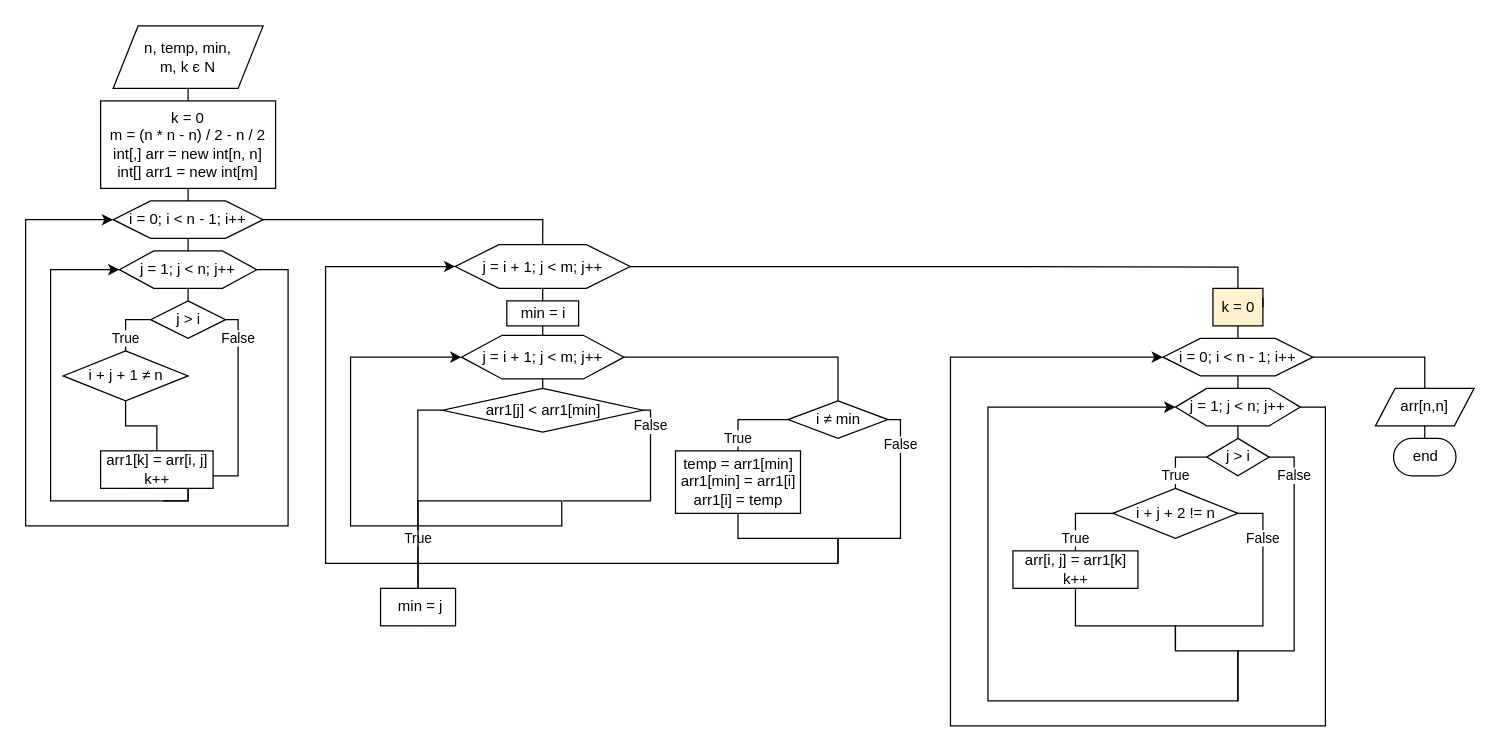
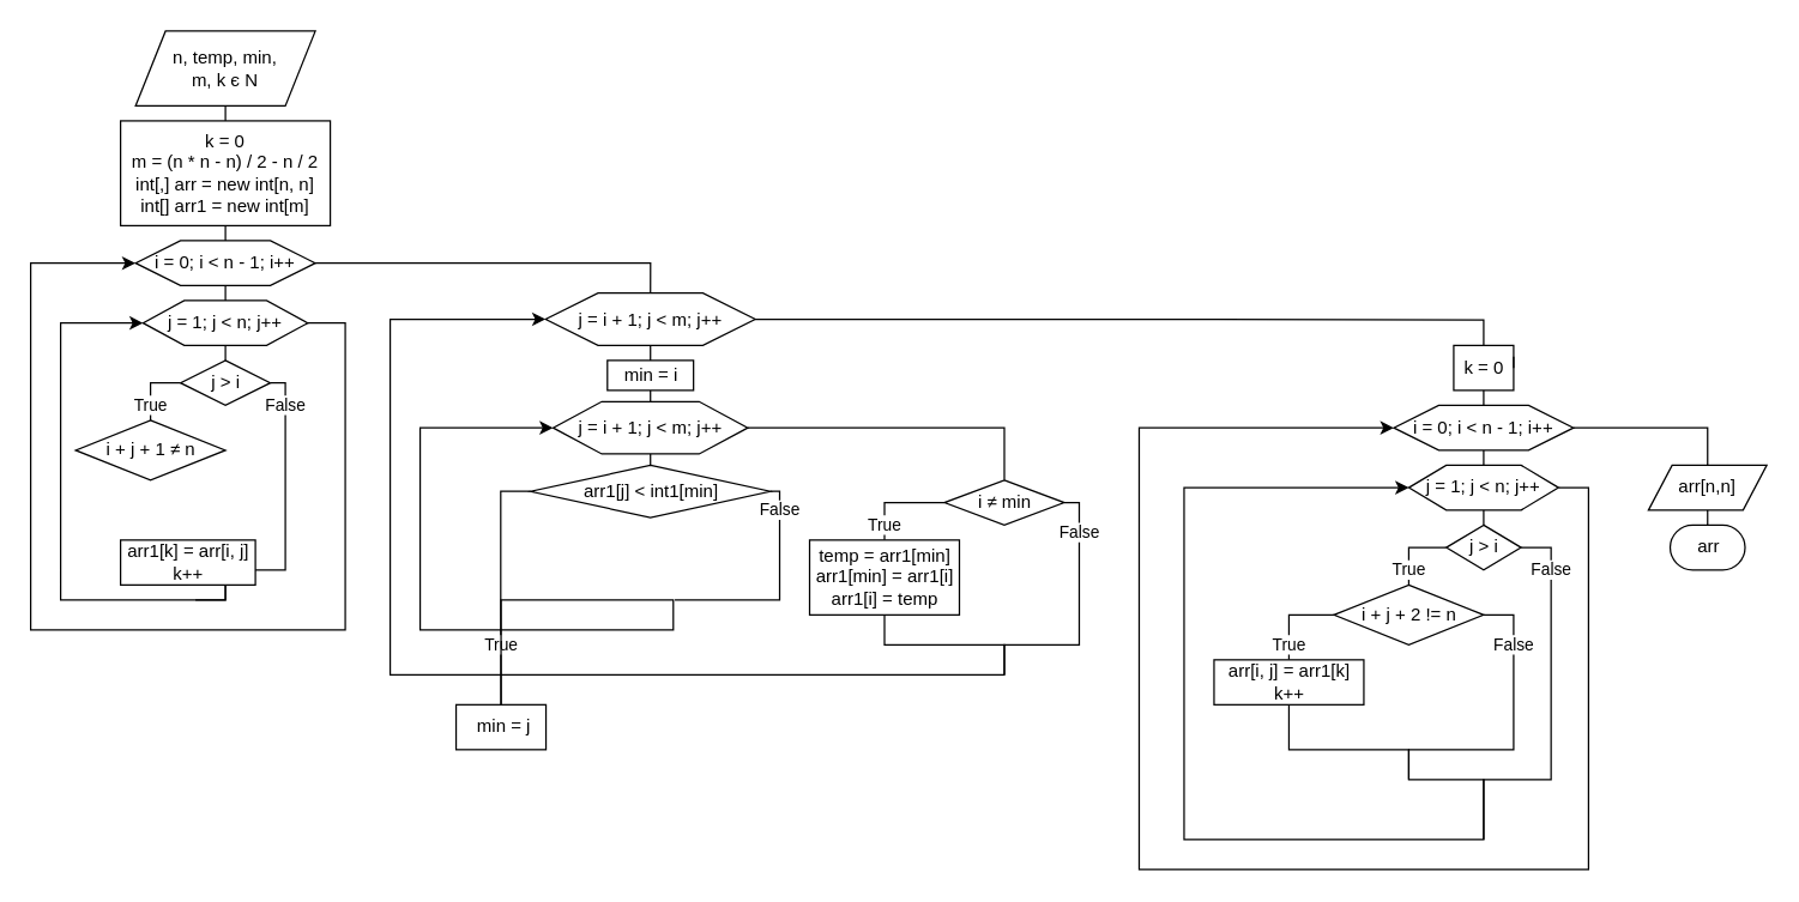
  <mxCell id="0" />
  <mxCell id="1" parent="0" />
  <mxCell id="2" style="edgeStyle=orthogonalEdgeStyle;rounded=0;orthogonalLoop=1;jettySize=auto;html=1;exitX=0.5;exitY=1;exitDx=0;exitDy=0;entryX=0.5;entryY=0;entryDx=0;entryDy=0;endArrow=none;endFill=0;" edge="1" parent="1" source="3" target="5"><mxGeometry relative="1" as="geometry" /></mxCell>
  <mxCell id="3" value="n, temp, min, &lt;br&gt;m,&amp;nbsp;k є N" style="shape=parallelogram;perimeter=parallelogramPerimeter;whiteSpace=wrap;html=1;fixedSize=1;" vertex="1" parent="1"><mxGeometry x="90" y="20" width="120" height="50" as="geometry" /></mxCell>
  <mxCell id="4" style="edgeStyle=orthogonalEdgeStyle;rounded=0;orthogonalLoop=1;jettySize=auto;html=1;exitX=0.5;exitY=1;exitDx=0;exitDy=0;entryX=0.5;entryY=0;entryDx=0;entryDy=0;endArrow=none;endFill=0;" edge="1" parent="1" source="5" target="8"><mxGeometry relative="1" as="geometry" /></mxCell>
  <mxCell id="5" value="&lt;span&gt;&lt;div&gt;k = 0&lt;/div&gt;&lt;div&gt;m = (n * n - n) / 2 - n / 2&lt;br&gt;&lt;/div&gt;&lt;div&gt;int[,] arr = new int[n, n]&lt;/div&gt;&lt;div&gt;int[] arr1 = new int[m]&lt;/div&gt;&lt;/span&gt;" style="rounded=0;whiteSpace=wrap;html=1;" vertex="1" parent="1"><mxGeometry x="80" y="80" width="140" height="70" as="geometry" /></mxCell>
  <mxCell id="6" style="edgeStyle=orthogonalEdgeStyle;rounded=0;orthogonalLoop=1;jettySize=auto;html=1;exitX=0.5;exitY=1;exitDx=0;exitDy=0;entryX=0.5;entryY=0;entryDx=0;entryDy=0;endArrow=none;endFill=0;" edge="1" parent="1" source="8" target="11"><mxGeometry relative="1" as="geometry" /></mxCell>
  <mxCell id="7" style="edgeStyle=orthogonalEdgeStyle;rounded=0;orthogonalLoop=1;jettySize=auto;html=1;exitX=1;exitY=0.5;exitDx=0;exitDy=0;entryX=0.5;entryY=0;entryDx=0;entryDy=0;endArrow=none;endFill=0;" edge="1" parent="1" source="8" target="26"><mxGeometry relative="1" as="geometry" /></mxCell>
  <mxCell id="8" value="&lt;span style=&quot;text-align: left&quot;&gt;i = 0; i &amp;lt; n - 1; i++&lt;/span&gt;" style="shape=hexagon;perimeter=hexagonPerimeter2;whiteSpace=wrap;html=1;size=0.25" vertex="1" parent="1"><mxGeometry x="90" y="160" width="120" height="30" as="geometry" /></mxCell>
  <mxCell id="9" style="edgeStyle=orthogonalEdgeStyle;rounded=0;orthogonalLoop=1;jettySize=auto;html=1;exitX=0.5;exitY=1;exitDx=0;exitDy=0;entryX=0.5;entryY=0;entryDx=0;entryDy=0;endArrow=none;endFill=0;" edge="1" parent="1" source="11" target="14"><mxGeometry relative="1" as="geometry" /></mxCell>
  <mxCell id="10" style="edgeStyle=orthogonalEdgeStyle;rounded=0;orthogonalLoop=1;jettySize=auto;html=1;exitX=1;exitY=0.5;exitDx=0;exitDy=0;endArrow=classic;endFill=1;entryX=0;entryY=0.5;entryDx=0;entryDy=0;" edge="1" parent="1" source="11" target="8"><mxGeometry relative="1" as="geometry"><mxPoint x="50" y="180" as="targetPoint" /><Array as="points"><mxPoint x="230" y="215" /><mxPoint x="230" y="420" /><mxPoint x="20" y="420" /><mxPoint x="20" y="175" /></Array></mxGeometry></mxCell>
  <mxCell id="11" value="&lt;span style=&quot;text-align: left&quot;&gt;j = 1; j &amp;lt; n; j++&lt;/span&gt;" style="shape=hexagon;perimeter=hexagonPerimeter2;whiteSpace=wrap;html=1;size=0.25;" vertex="1" parent="1"><mxGeometry x="95" y="200" width="110" height="30" as="geometry" /></mxCell>
  <mxCell id="12" value="False" style="edgeStyle=orthogonalEdgeStyle;rounded=0;orthogonalLoop=1;jettySize=auto;html=1;exitX=1;exitY=0.5;exitDx=0;exitDy=0;endArrow=none;endFill=0;" edge="1" parent="1" source="14"><mxGeometry x="-0.767" relative="1" as="geometry"><mxPoint x="130" y="400" as="targetPoint" /><Array as="points"><mxPoint x="190" y="255" /><mxPoint x="190" y="380" /><mxPoint x="150" y="380" /><mxPoint x="150" y="400" /></Array><mxPoint as="offset" /></mxGeometry></mxCell>
  <mxCell id="13" value="True" style="edgeStyle=orthogonalEdgeStyle;rounded=0;orthogonalLoop=1;jettySize=auto;html=1;exitX=0;exitY=0.5;exitDx=0;exitDy=0;entryX=0.5;entryY=0;entryDx=0;entryDy=0;endArrow=none;endFill=0;" edge="1" parent="1" source="14" target="18"><mxGeometry x="0.556" relative="1" as="geometry"><mxPoint as="offset" /></mxGeometry></mxCell>
  <mxCell id="14" value="&lt;span style=&quot;text-align: left&quot;&gt;j &amp;gt; i&lt;/span&gt;" style="shape=rhombus;html=1;dashed=0;whitespace=wrap;perimeter=rhombusPerimeter;" vertex="1" parent="1"><mxGeometry x="120" y="240" width="60" height="30" as="geometry" /></mxCell>
  <mxCell id="15" style="edgeStyle=orthogonalEdgeStyle;rounded=0;orthogonalLoop=1;jettySize=auto;html=1;exitX=0.5;exitY=1;exitDx=0;exitDy=0;entryX=0;entryY=0.5;entryDx=0;entryDy=0;endArrow=classic;endFill=1;" edge="1" parent="1" source="16" target="11"><mxGeometry relative="1" as="geometry"><Array as="points"><mxPoint x="100" y="380" /><mxPoint x="150" y="380" /><mxPoint x="150" y="400" /><mxPoint x="40" y="400" /><mxPoint x="40" y="215" /></Array></mxGeometry></mxCell>
  <mxCell id="16" value="&lt;span style=&quot;text-align: left&quot;&gt;arr1[k] = arr[i, j]&lt;br&gt;&lt;/span&gt;&lt;span style=&quot;text-align: left&quot;&gt;k++&lt;/span&gt;" style="html=1;dashed=0;whitespace=wrap;" vertex="1" parent="1"><mxGeometry x="80" y="360" width="90" height="30" as="geometry" /></mxCell>
- <mxCell id="17" style="edgeStyle=orthogonalEdgeStyle;rounded=0;orthogonalLoop=1;jettySize=auto;html=1;exitX=0.5;exitY=1;exitDx=0;exitDy=0;entryX=0.5;entryY=0;entryDx=0;entryDy=0;endArrow=none;endFill=0;" edge="1" parent="1" source="18" target="16"><mxGeometry relative="1" as="geometry" /></mxCell>
  <mxCell id="18" value="&lt;span style=&quot;text-align: left&quot;&gt;i + j + 1&amp;nbsp;&lt;/span&gt;≠&amp;nbsp;&lt;span style=&quot;text-align: left&quot;&gt;n&lt;/span&gt;" style="shape=rhombus;html=1;dashed=0;whitespace=wrap;perimeter=rhombusPerimeter;" vertex="1" parent="1"><mxGeometry x="50" y="280" width="100" height="40" as="geometry" /></mxCell>
  <mxCell id="19" style="edgeStyle=orthogonalEdgeStyle;rounded=0;orthogonalLoop=1;jettySize=auto;html=1;exitX=0.5;exitY=1;exitDx=0;exitDy=0;entryX=0.5;entryY=0;entryDx=0;entryDy=0;endArrow=none;endFill=0;" edge="1" parent="1" source="20" target="23"><mxGeometry relative="1" as="geometry" /></mxCell>
  <mxCell id="20" value="min = i" style="html=1;dashed=0;whitespace=wrap;" vertex="1" parent="1"><mxGeometry x="405" y="240" width="57.5" height="20" as="geometry" /></mxCell>
  <mxCell id="21" style="edgeStyle=orthogonalEdgeStyle;rounded=0;orthogonalLoop=1;jettySize=auto;html=1;exitX=0.5;exitY=1;exitDx=0;exitDy=0;entryX=0.5;entryY=0;entryDx=0;entryDy=0;endArrow=none;endFill=0;" edge="1" parent="1" source="23" target="29"><mxGeometry relative="1" as="geometry" /></mxCell>
  <mxCell id="22" style="edgeStyle=orthogonalEdgeStyle;rounded=0;orthogonalLoop=1;jettySize=auto;html=1;exitX=1;exitY=0.5;exitDx=0;exitDy=0;entryX=0.5;entryY=0;entryDx=0;entryDy=0;endArrow=none;endFill=0;" edge="1" parent="1" source="23" target="34"><mxGeometry relative="1" as="geometry" /></mxCell>
  <mxCell id="23" value="&lt;span style=&quot;text-align: left&quot;&gt;j = i + 1; j &amp;lt; m; j++&lt;/span&gt;" style="shape=hexagon;perimeter=hexagonPerimeter2;whiteSpace=wrap;html=1;size=0.25" vertex="1" parent="1"><mxGeometry x="368.75" y="267.5" width="130" height="35" as="geometry" /></mxCell>
  <mxCell id="24" style="edgeStyle=orthogonalEdgeStyle;rounded=0;orthogonalLoop=1;jettySize=auto;html=1;exitX=0.5;exitY=1;exitDx=0;exitDy=0;entryX=0.5;entryY=0;entryDx=0;entryDy=0;endArrow=none;endFill=0;" edge="1" parent="1" source="26" target="20"><mxGeometry relative="1" as="geometry" /></mxCell>
  <mxCell id="25" style="edgeStyle=orthogonalEdgeStyle;rounded=0;orthogonalLoop=1;jettySize=auto;html=1;exitX=1;exitY=0.5;exitDx=0;exitDy=0;entryX=0.5;entryY=0;entryDx=0;entryDy=0;endArrow=none;endFill=0;" edge="1" parent="1" source="26" target="38"><mxGeometry relative="1" as="geometry"><Array as="points"><mxPoint x="730" y="213" /><mxPoint x="960" y="213" /></Array></mxGeometry></mxCell>
  <mxCell id="26" value="&lt;span style=&quot;text-align: left&quot;&gt;j = i + 1; j &amp;lt; m; j++&lt;/span&gt;" style="shape=hexagon;perimeter=hexagonPerimeter2;whiteSpace=wrap;html=1;size=0.25" vertex="1" parent="1"><mxGeometry x="363.75" y="195" width="140" height="35" as="geometry" /></mxCell>
  <mxCell id="27" value="True" style="edgeStyle=orthogonalEdgeStyle;rounded=0;orthogonalLoop=1;jettySize=auto;html=1;exitX=0;exitY=0.5;exitDx=0;exitDy=0;entryX=0.5;entryY=0;entryDx=0;entryDy=0;endArrow=none;endFill=0;" edge="1" parent="1" source="29" target="31"><mxGeometry x="0.515" relative="1" as="geometry"><mxPoint as="offset" /></mxGeometry></mxCell>
  <mxCell id="28" value="False" style="edgeStyle=orthogonalEdgeStyle;rounded=0;orthogonalLoop=1;jettySize=auto;html=1;exitX=1;exitY=0.5;exitDx=0;exitDy=0;endArrow=none;endFill=0;" edge="1" parent="1" source="29"><mxGeometry x="-0.748" relative="1" as="geometry"><mxPoint x="450" y="400" as="targetPoint" /><Array as="points"><mxPoint x="520" y="328" /><mxPoint x="520" y="400" /></Array><mxPoint as="offset" /></mxGeometry></mxCell>
- <mxCell id="29" value="&lt;span style=&quot;text-align: left&quot;&gt;arr1[j] &amp;lt; arr1[min]&lt;/span&gt;" style="shape=rhombus;html=1;dashed=0;whitespace=wrap;perimeter=rhombusPerimeter;" vertex="1" parent="1"><mxGeometry x="353.75" y="310" width="160" height="35" as="geometry" /></mxCell>
+ <mxCell id="29" value="&lt;span style=&quot;text-align: left&quot;&gt;arr1[j] &amp;lt; int1[min]&lt;/span&gt;" style="shape=rhombus;html=1;dashed=0;whitespace=wrap;perimeter=rhombusPerimeter;" vertex="1" parent="1"><mxGeometry x="353.75" y="310" width="160" height="35" as="geometry" /></mxCell>
  <mxCell id="30" style="edgeStyle=orthogonalEdgeStyle;rounded=0;orthogonalLoop=1;jettySize=auto;html=1;exitX=0.5;exitY=1;exitDx=0;exitDy=0;entryX=0;entryY=0.5;entryDx=0;entryDy=0;endArrow=classic;endFill=1;" edge="1" parent="1" source="31" target="23"><mxGeometry relative="1" as="geometry"><Array as="points"><mxPoint x="334" y="400" /><mxPoint x="449" y="400" /><mxPoint x="449" y="420" /><mxPoint x="280" y="420" /><mxPoint x="280" y="285" /></Array></mxGeometry></mxCell>
  <mxCell id="31" value="&lt;span style=&quot;text-align: left&quot;&gt;&amp;nbsp;min = j&lt;/span&gt;" style="html=1;dashed=0;whitespace=wrap;" vertex="1" parent="1"><mxGeometry x="304" y="470" width="60" height="30" as="geometry" /></mxCell>
  <mxCell id="32" value="True" style="edgeStyle=orthogonalEdgeStyle;rounded=0;orthogonalLoop=1;jettySize=auto;html=1;exitX=0;exitY=0.5;exitDx=0;exitDy=0;entryX=0.5;entryY=0;entryDx=0;entryDy=0;endArrow=none;endFill=0;" edge="1" parent="1" source="34" target="36"><mxGeometry x="0.692" relative="1" as="geometry"><Array as="points"><mxPoint x="590" y="335" /></Array><mxPoint as="offset" /></mxGeometry></mxCell>
  <mxCell id="33" value="False" style="edgeStyle=orthogonalEdgeStyle;rounded=0;orthogonalLoop=1;jettySize=auto;html=1;exitX=1;exitY=0.5;exitDx=0;exitDy=0;endArrow=none;endFill=0;" edge="1" parent="1" source="34"><mxGeometry x="-0.655" relative="1" as="geometry"><mxPoint x="670" y="450" as="targetPoint" /><Array as="points"><mxPoint x="720" y="335" /><mxPoint x="720" y="430" /><mxPoint x="670" y="430" /><mxPoint x="670" y="450" /></Array><mxPoint as="offset" /></mxGeometry></mxCell>
  <mxCell id="34" value="&lt;span style=&quot;text-align: left&quot;&gt;i&amp;nbsp;&lt;/span&gt;≠&amp;nbsp;&lt;span style=&quot;text-align: left&quot;&gt;min&lt;/span&gt;" style="shape=rhombus;html=1;dashed=0;whitespace=wrap;perimeter=rhombusPerimeter;" vertex="1" parent="1"><mxGeometry x="630" y="320" width="80" height="30" as="geometry" /></mxCell>
  <mxCell id="35" style="edgeStyle=orthogonalEdgeStyle;rounded=0;orthogonalLoop=1;jettySize=auto;html=1;exitX=0.5;exitY=1;exitDx=0;exitDy=0;entryX=0;entryY=0.5;entryDx=0;entryDy=0;endArrow=classic;endFill=1;" edge="1" parent="1" source="36" target="26"><mxGeometry relative="1" as="geometry"><Array as="points"><mxPoint x="590" y="430" /><mxPoint x="670" y="430" /><mxPoint x="670" y="450" /><mxPoint x="260" y="450" /><mxPoint x="260" y="213" /></Array></mxGeometry></mxCell>
  <mxCell id="36" value="&lt;span style=&quot;text-align: left&quot;&gt;temp = arr1[min]&lt;br&gt;&lt;/span&gt;&lt;span style=&quot;text-align: left&quot;&gt;arr1[min] = arr1[i]&lt;br&gt;&lt;/span&gt;&lt;span style=&quot;text-align: left&quot;&gt;arr1[i] = temp&lt;/span&gt;" style="html=1;dashed=0;whitespace=wrap;" vertex="1" parent="1"><mxGeometry x="540" y="360" width="100" height="50" as="geometry" /></mxCell>
  <mxCell id="37" style="edgeStyle=orthogonalEdgeStyle;rounded=0;orthogonalLoop=1;jettySize=auto;html=1;exitX=0.5;exitY=1;exitDx=0;exitDy=0;endArrow=none;endFill=0;" edge="1" parent="1" source="38" target="41"><mxGeometry relative="1" as="geometry" /></mxCell>
- <mxCell id="38" value="k = 0" style="html=1;dashed=0;whitespace=wrap;fillColor=#fff2cc;" vertex="1" parent="1"><mxGeometry x="970" y="230" width="40" height="30" as="geometry" /></mxCell>
+ <mxCell id="38" value="k = 0" style="html=1;dashed=0;whitespace=wrap;" vertex="1" parent="1"><mxGeometry x="970" y="230" width="40" height="30" as="geometry" /></mxCell>
  <mxCell id="39" style="edgeStyle=orthogonalEdgeStyle;rounded=0;orthogonalLoop=1;jettySize=auto;html=1;exitX=0.5;exitY=1;exitDx=0;exitDy=0;entryX=0.5;entryY=0;entryDx=0;entryDy=0;endArrow=none;endFill=0;" edge="1" parent="1" source="41" target="44"><mxGeometry relative="1" as="geometry" /></mxCell>
  <mxCell id="40" style="edgeStyle=orthogonalEdgeStyle;rounded=0;orthogonalLoop=1;jettySize=auto;html=1;exitX=1;exitY=0.5;exitDx=0;exitDy=0;endArrow=none;endFill=0;" edge="1" parent="1" source="41" target="55"><mxGeometry relative="1" as="geometry" /></mxCell>
  <mxCell id="41" value="&lt;span style=&quot;text-align: left&quot;&gt;i = 0; i &amp;lt; n - 1; i++&lt;/span&gt;" style="shape=hexagon;perimeter=hexagonPerimeter2;whiteSpace=wrap;html=1;size=0.25" vertex="1" parent="1"><mxGeometry x="930" y="270" width="120" height="30" as="geometry" /></mxCell>
  <mxCell id="42" style="edgeStyle=orthogonalEdgeStyle;rounded=0;orthogonalLoop=1;jettySize=auto;html=1;exitX=0.5;exitY=1;exitDx=0;exitDy=0;entryX=0.5;entryY=0;entryDx=0;entryDy=0;endArrow=none;endFill=0;" edge="1" parent="1" source="44" target="48"><mxGeometry relative="1" as="geometry" /></mxCell>
  <mxCell id="43" style="edgeStyle=orthogonalEdgeStyle;rounded=0;orthogonalLoop=1;jettySize=auto;html=1;exitX=1;exitY=0.5;exitDx=0;exitDy=0;entryX=0;entryY=0.5;entryDx=0;entryDy=0;endArrow=classic;endFill=1;" edge="1" parent="1" source="44" target="41"><mxGeometry relative="1" as="geometry"><Array as="points"><mxPoint x="1060" y="325" /><mxPoint x="1060" y="580" /><mxPoint x="760" y="580" /><mxPoint x="760" y="285" /></Array></mxGeometry></mxCell>
  <mxCell id="44" value="&lt;span style=&quot;text-align: left&quot;&gt;j = 1; j &amp;lt; n; j++&lt;/span&gt;" style="shape=hexagon;perimeter=hexagonPerimeter2;whiteSpace=wrap;html=1;size=0.25" vertex="1" parent="1"><mxGeometry x="940" y="310" width="100" height="30" as="geometry" /></mxCell>
  <mxCell id="45" style="edgeStyle=orthogonalEdgeStyle;rounded=0;orthogonalLoop=1;jettySize=auto;html=1;exitX=1;exitY=0.5;exitDx=0;exitDy=0;entryX=1;entryY=0.25;entryDx=0;entryDy=0;endArrow=none;endFill=0;" edge="1" parent="1" source="38" target="38"><mxGeometry relative="1" as="geometry" /></mxCell>
  <mxCell id="46" value="True" style="edgeStyle=orthogonalEdgeStyle;rounded=0;orthogonalLoop=1;jettySize=auto;html=1;exitX=0;exitY=0.5;exitDx=0;exitDy=0;entryX=0.5;entryY=0;entryDx=0;entryDy=0;endArrow=none;endFill=0;" edge="1" parent="1" source="48" target="51"><mxGeometry x="0.6" relative="1" as="geometry"><mxPoint as="offset" /></mxGeometry></mxCell>
  <mxCell id="47" value="False" style="edgeStyle=orthogonalEdgeStyle;rounded=0;orthogonalLoop=1;jettySize=auto;html=1;exitX=1;exitY=0.5;exitDx=0;exitDy=0;endArrow=none;endFill=0;" edge="1" parent="1" source="48"><mxGeometry x="-0.731" relative="1" as="geometry"><mxPoint x="990" y="560" as="targetPoint" /><Array as="points"><mxPoint x="1035" y="365" /><mxPoint x="1035" y="520" /><mxPoint x="990" y="520" /></Array><mxPoint as="offset" /></mxGeometry></mxCell>
  <mxCell id="48" value="&lt;span style=&quot;text-align: left&quot;&gt;j &amp;gt; i&lt;/span&gt;" style="shape=rhombus;html=1;dashed=0;whitespace=wrap;perimeter=rhombusPerimeter;" vertex="1" parent="1"><mxGeometry x="965" y="350" width="50" height="30" as="geometry" /></mxCell>
  <mxCell id="49" value="True" style="edgeStyle=orthogonalEdgeStyle;rounded=0;orthogonalLoop=1;jettySize=auto;html=1;exitX=0;exitY=0.5;exitDx=0;exitDy=0;endArrow=none;endFill=0;" edge="1" parent="1" source="51" target="53"><mxGeometry x="0.666" relative="1" as="geometry"><mxPoint as="offset" /></mxGeometry></mxCell>
  <mxCell id="50" value="False" style="edgeStyle=orthogonalEdgeStyle;rounded=0;orthogonalLoop=1;jettySize=auto;html=1;exitX=1;exitY=0.5;exitDx=0;exitDy=0;endArrow=none;endFill=0;" edge="1" parent="1" source="51"><mxGeometry x="-0.6" relative="1" as="geometry"><mxPoint x="940" y="520" as="targetPoint" /><Array as="points"><mxPoint x="1010" y="410" /><mxPoint x="1010" y="500" /><mxPoint x="940" y="500" /></Array><mxPoint as="offset" /></mxGeometry></mxCell>
  <mxCell id="51" value="&lt;span style=&quot;text-align: left&quot;&gt;i + j + 2 != n&lt;/span&gt;" style="shape=rhombus;html=1;dashed=0;whitespace=wrap;perimeter=rhombusPerimeter;" vertex="1" parent="1"><mxGeometry x="890" y="390" width="100" height="40" as="geometry" /></mxCell>
  <mxCell id="52" style="edgeStyle=orthogonalEdgeStyle;rounded=0;orthogonalLoop=1;jettySize=auto;html=1;exitX=0.5;exitY=1;exitDx=0;exitDy=0;endArrow=classic;endFill=1;entryX=0;entryY=0.5;entryDx=0;entryDy=0;" edge="1" parent="1" source="53" target="44"><mxGeometry relative="1" as="geometry"><mxPoint x="1070" y="390" as="targetPoint" /><Array as="points"><mxPoint x="860" y="500" /><mxPoint x="940" y="500" /><mxPoint x="940" y="520" /><mxPoint x="990" y="520" /><mxPoint x="990" y="560" /><mxPoint x="790" y="560" /><mxPoint x="790" y="325" /></Array></mxGeometry></mxCell>
  <mxCell id="53" value="&lt;span style=&quot;text-align: left&quot;&gt;arr[i, j] = arr1[k]&lt;br&gt;&lt;/span&gt;&lt;span style=&quot;text-align: left&quot;&gt;k++&lt;/span&gt;" style="html=1;dashed=0;whitespace=wrap;" vertex="1" parent="1"><mxGeometry x="810" y="440" width="100" height="30" as="geometry" /></mxCell>
  <mxCell id="54" style="edgeStyle=orthogonalEdgeStyle;rounded=0;orthogonalLoop=1;jettySize=auto;html=1;exitX=0.5;exitY=1;exitDx=0;exitDy=0;entryX=0.5;entryY=0.5;entryDx=0;entryDy=-15;entryPerimeter=0;endArrow=none;endFill=0;" edge="1" parent="1" source="55" target="56"><mxGeometry relative="1" as="geometry" /></mxCell>
  <mxCell id="55" value="arr[n,n]" style="shape=parallelogram;perimeter=parallelogramPerimeter;whiteSpace=wrap;html=1;dashed=0;" vertex="1" parent="1"><mxGeometry x="1100" y="310" width="79" height="30" as="geometry" /></mxCell>
- <mxCell id="56" value="end" style="html=1;dashed=0;whitespace=wrap;shape=mxgraph.dfd.start" vertex="1" parent="1"><mxGeometry x="1114.5" y="350" width="50" height="30" as="geometry" /></mxCell>
+ <mxCell id="56" value="arr" style="html=1;dashed=0;whitespace=wrap;shape=mxgraph.dfd.start" vertex="1" parent="1"><mxGeometry x="1114.5" y="350" width="50" height="30" as="geometry" /></mxCell>
